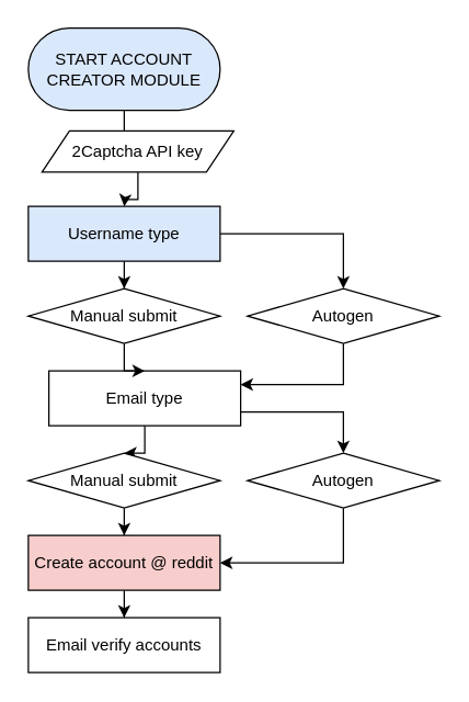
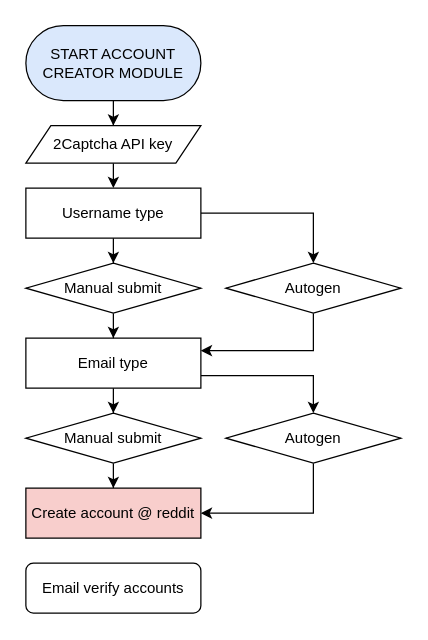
  <mxCell id="0" />
  <mxCell id="1" parent="0" />
  <mxCell id="2" style="edgeStyle=orthogonalEdgeStyle;rounded=0;orthogonalLoop=1;jettySize=auto;html=1;entryX=0.5;entryY=0;entryDx=0;entryDy=0;" edge="1" parent="1" source="3" target="8"><mxGeometry relative="1" as="geometry" /></mxCell>
  <mxCell id="3" value="START ACCOUNT CREATOR MODULE" style="rounded=1;whiteSpace=wrap;html=1;arcSize=50;perimeterSpacing=0;spacing=9;fillColor=#dae8fc;" vertex="1" parent="1"><mxGeometry x="20" y="20" width="140" height="60" as="geometry" /></mxCell>
  <mxCell id="4" style="edgeStyle=orthogonalEdgeStyle;rounded=0;orthogonalLoop=1;jettySize=auto;html=1;entryX=0.5;entryY=0;entryDx=0;entryDy=0;" edge="1" parent="1" source="6" target="17"><mxGeometry relative="1" as="geometry"><mxPoint x="250" y="320" as="targetPoint" /><Array as="points"><mxPoint x="250" y="300" /></Array></mxGeometry></mxCell>
  <mxCell id="5" value="" style="edgeStyle=orthogonalEdgeStyle;rounded=0;orthogonalLoop=1;jettySize=auto;html=1;" edge="1" parent="1" source="6" target="19"><mxGeometry relative="1" as="geometry" /></mxCell>
- <mxCell id="6" value="Email type" style="rounded=0;whiteSpace=wrap;html=1;" vertex="1" parent="1"><mxGeometry x="35" y="270" width="140" height="40" as="geometry" /></mxCell>
+ <mxCell id="6" value="Email type" style="rounded=0;whiteSpace=wrap;html=1;" vertex="1" parent="1"><mxGeometry x="20" y="270" width="140" height="40" as="geometry" /></mxCell>
  <mxCell id="7" value="" style="edgeStyle=orthogonalEdgeStyle;rounded=0;orthogonalLoop=1;jettySize=auto;html=1;" edge="1" parent="1" source="8"><mxGeometry relative="1" as="geometry"><mxPoint x="90.034" y="150.012" as="targetPoint" /></mxGeometry></mxCell>
- <mxCell id="8" value="2Captcha API key" style="shape=parallelogram;perimeter=parallelogramPerimeter;whiteSpace=wrap;html=1;fixedSize=1;" vertex="1" parent="1"><mxGeometry x="30" y="95" width="140" height="30" as="geometry" /></mxCell>
+ <mxCell id="8" value="2Captcha API key" style="shape=parallelogram;perimeter=parallelogramPerimeter;whiteSpace=wrap;html=1;fixedSize=1;" vertex="1" parent="1"><mxGeometry x="20" y="100" width="140" height="30" as="geometry" /></mxCell>
  <mxCell id="9" value="" style="edgeStyle=orthogonalEdgeStyle;rounded=0;orthogonalLoop=1;jettySize=auto;html=1;" edge="1" parent="1" source="11" target="13"><mxGeometry relative="1" as="geometry" /></mxCell>
  <mxCell id="10" value="" style="edgeStyle=orthogonalEdgeStyle;rounded=0;orthogonalLoop=1;jettySize=auto;html=1;" edge="1" parent="1" source="11" target="15"><mxGeometry relative="1" as="geometry" /></mxCell>
- <mxCell id="11" value="Username type" style="rounded=0;whiteSpace=wrap;html=1;fillColor=#dae8fc;" vertex="1" parent="1"><mxGeometry x="20" y="150" width="140" height="40" as="geometry" /></mxCell>
+ <mxCell id="11" value="Username type" style="rounded=0;whiteSpace=wrap;html=1;" vertex="1" parent="1"><mxGeometry x="20" y="150" width="140" height="40" as="geometry" /></mxCell>
  <mxCell id="12" style="edgeStyle=orthogonalEdgeStyle;rounded=0;orthogonalLoop=1;jettySize=auto;html=1;" edge="1" parent="1" source="13" target="6"><mxGeometry relative="1" as="geometry"><mxPoint x="180" y="290" as="targetPoint" /><Array as="points"><mxPoint x="250" y="280" /></Array></mxGeometry></mxCell>
  <mxCell id="13" value="Autogen" style="rhombus;whiteSpace=wrap;html=1;" vertex="1" parent="1"><mxGeometry x="180" y="210" width="140" height="40" as="geometry" /></mxCell>
  <mxCell id="14" value="" style="edgeStyle=orthogonalEdgeStyle;rounded=0;orthogonalLoop=1;jettySize=auto;html=1;" edge="1" parent="1" source="15" target="6"><mxGeometry relative="1" as="geometry" /></mxCell>
  <mxCell id="15" value="Manual submit" style="rhombus;whiteSpace=wrap;html=1;" vertex="1" parent="1"><mxGeometry x="20" y="210" width="140" height="40" as="geometry" /></mxCell>
  <mxCell id="16" style="edgeStyle=orthogonalEdgeStyle;rounded=0;orthogonalLoop=1;jettySize=auto;html=1;entryX=1;entryY=0.5;entryDx=0;entryDy=0;" edge="1" parent="1" source="17" target="21"><mxGeometry relative="1" as="geometry"><Array as="points"><mxPoint x="250" y="410" /></Array></mxGeometry></mxCell>
  <mxCell id="17" value="Autogen" style="rhombus;whiteSpace=wrap;html=1;" vertex="1" parent="1"><mxGeometry x="180" y="330" width="140" height="40" as="geometry" /></mxCell>
  <mxCell id="18" value="" style="edgeStyle=orthogonalEdgeStyle;rounded=0;orthogonalLoop=1;jettySize=auto;html=1;" edge="1" parent="1" source="19" target="21"><mxGeometry relative="1" as="geometry" /></mxCell>
  <mxCell id="19" value="Manual submit" style="rhombus;whiteSpace=wrap;html=1;" vertex="1" parent="1"><mxGeometry x="20" y="330" width="140" height="40" as="geometry" /></mxCell>
- <mxCell id="20" value="" style="edgeStyle=orthogonalEdgeStyle;rounded=0;orthogonalLoop=1;jettySize=auto;html=1;" edge="1" parent="1" source="21" target="22"><mxGeometry relative="1" as="geometry" /></mxCell>
  <mxCell id="21" value="Create account @ reddit" style="rounded=0;whiteSpace=wrap;html=1;fillColor=#f8cecc;" vertex="1" parent="1"><mxGeometry x="20" y="390" width="140" height="40" as="geometry" /></mxCell>
- <mxCell id="22" value="Email verify accounts" style="rounded=0;whiteSpace=wrap;html=1;" vertex="1" parent="1"><mxGeometry x="20" y="450" width="140" height="40" as="geometry" /></mxCell>
+ <mxCell id="22" value="Email verify accounts" style="whiteSpace=wrap;html=1;rounded=1;" vertex="1" parent="1"><mxGeometry x="20" y="450" width="140" height="40" as="geometry" /></mxCell>
